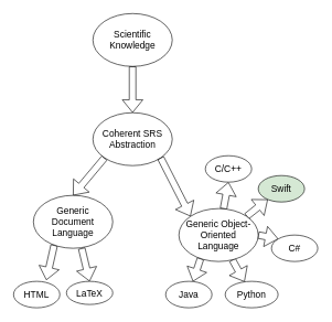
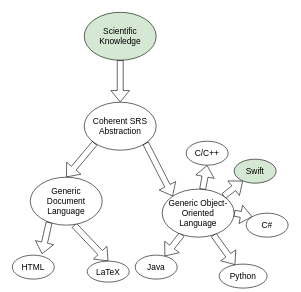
  <mxCell id="0" />
  <mxCell id="1" parent="0" />
- <mxCell id="2" value="Scientific&lt;br style=&quot;font-size: 14px;&quot;&gt;Knowledge" style="ellipse;whiteSpace=wrap;html=1;fontSize=14;" parent="1" vertex="1"><mxGeometry x="140" y="20" width="120" height="80" as="geometry" /></mxCell>
+ <mxCell id="2" value="Scientific&lt;br style=&quot;font-size: 14px;&quot;&gt;Knowledge" style="ellipse;whiteSpace=wrap;html=1;fontSize=14;fillColor=#d5e8d4;" parent="1" vertex="1"><mxGeometry x="140" y="20" width="120" height="80" as="geometry" /></mxCell>
  <mxCell id="3" value="" style="shape=flexArrow;endArrow=classic;html=1;rounded=0;exitX=0.5;exitY=1;exitDx=0;exitDy=0;fontSize=14;" parent="1" source="2" edge="1"><mxGeometry width="50" height="50" relative="1" as="geometry"><mxPoint x="196" y="120" as="sourcePoint" /><mxPoint x="200" y="170" as="targetPoint" /></mxGeometry></mxCell>
  <mxCell id="4" value="Coherent SRS Abstraction" style="ellipse;whiteSpace=wrap;html=1;fontSize=14;" parent="1" vertex="1"><mxGeometry x="140" y="170" width="120" height="80" as="geometry" /></mxCell>
  <mxCell id="5" style="rounded=0;orthogonalLoop=1;jettySize=auto;html=1;entryX=0.5;entryY=0;entryDx=0;entryDy=0;shape=flexArrow;fontSize=14;" parent="1" target="16" edge="1"><mxGeometry relative="1" as="geometry"><mxPoint x="123" y="375" as="sourcePoint" /></mxGeometry></mxCell>
  <mxCell id="6" style="edgeStyle=none;shape=flexArrow;rounded=0;orthogonalLoop=1;jettySize=auto;html=1;exitX=0.262;exitY=0.94;exitDx=0;exitDy=0;entryX=0.707;entryY=-0.046;entryDx=0;entryDy=0;entryPerimeter=0;exitPerimeter=0;fontSize=14;" parent="1" source="7" target="17" edge="1"><mxGeometry relative="1" as="geometry" /></mxCell>
  <mxCell id="7" value="Generic&lt;br style=&quot;font-size: 14px;&quot;&gt;Document&lt;br style=&quot;font-size: 14px;&quot;&gt;Language" style="ellipse;whiteSpace=wrap;html=1;fontSize=14;" parent="1" vertex="1"><mxGeometry x="50" y="295" width="120" height="80" as="geometry" /></mxCell>
  <mxCell id="8" style="rounded=0;orthogonalLoop=1;jettySize=auto;html=1;shape=flexArrow;fontSize=14;" parent="1" source="13" target="19" edge="1"><mxGeometry relative="1" as="geometry" /></mxCell>
  <mxCell id="9" style="edgeStyle=none;shape=flexArrow;rounded=0;orthogonalLoop=1;jettySize=auto;html=1;exitX=0.273;exitY=0.943;exitDx=0;exitDy=0;exitPerimeter=0;fontSize=14;" parent="1" source="13" target="18" edge="1"><mxGeometry relative="1" as="geometry" /></mxCell>
  <mxCell id="10" style="edgeStyle=none;shape=flexArrow;rounded=0;orthogonalLoop=1;jettySize=auto;html=1;exitX=1;exitY=0.5;exitDx=0;exitDy=0;entryX=0;entryY=0;entryDx=0;entryDy=0;fontSize=14;" parent="1" source="13" target="20" edge="1"><mxGeometry relative="1" as="geometry" /></mxCell>
  <mxCell id="11" style="edgeStyle=none;shape=flexArrow;rounded=0;orthogonalLoop=1;jettySize=auto;html=1;exitX=1;exitY=0;exitDx=0;exitDy=0;fontSize=14;" parent="1" source="13" target="22" edge="1"><mxGeometry relative="1" as="geometry" /></mxCell>
  <mxCell id="12" style="edgeStyle=none;shape=flexArrow;rounded=0;orthogonalLoop=1;jettySize=auto;html=1;entryX=0.5;entryY=1;entryDx=0;entryDy=0;fontSize=14;" parent="1" source="13" target="21" edge="1"><mxGeometry relative="1" as="geometry" /></mxCell>
  <mxCell id="13" value="Generic Object-Oriented Language" style="ellipse;whiteSpace=wrap;html=1;fontSize=14;" parent="1" vertex="1"><mxGeometry x="270" y="315" width="120" height="80" as="geometry" /></mxCell>
  <mxCell id="14" value="" style="shape=flexArrow;endArrow=classic;html=1;rounded=0;entryX=0.5;entryY=0;entryDx=0;entryDy=0;exitX=0;exitY=1;exitDx=0;exitDy=0;fontSize=14;" parent="1" source="4" target="7" edge="1"><mxGeometry width="50" height="50" relative="1" as="geometry"><mxPoint x="176" y="470" as="sourcePoint" /><mxPoint x="226" y="420" as="targetPoint" /></mxGeometry></mxCell>
  <mxCell id="15" value="" style="shape=flexArrow;endArrow=classic;html=1;rounded=0;entryX=0;entryY=0;entryDx=0;entryDy=0;exitX=1;exitY=1;exitDx=0;exitDy=0;fontSize=14;" parent="1" source="4" target="13" edge="1"><mxGeometry width="50" height="50" relative="1" as="geometry"><mxPoint x="306" y="230" as="sourcePoint" /><mxPoint x="185.996" y="351.716" as="targetPoint" /></mxGeometry></mxCell>
- <mxCell id="16" value="LaTeX" style="ellipse;whiteSpace=wrap;html=1;fontSize=14;" parent="1" vertex="1"><mxGeometry x="100" y="425" width="70" height="35" as="geometry" /></mxCell>
+ <mxCell id="16" value="LaTeX" style="ellipse;whiteSpace=wrap;html=1;fontSize=14;" parent="1" vertex="1"><mxGeometry x="145" y="435" width="70" height="35" as="geometry" /></mxCell>
  <mxCell id="17" value="HTML" style="ellipse;whiteSpace=wrap;html=1;fontSize=14;" parent="1" vertex="1"><mxGeometry x="20" y="425" width="70" height="40" as="geometry" /></mxCell>
- <mxCell id="18" value="Java" style="ellipse;whiteSpace=wrap;html=1;fontSize=14;" parent="1" vertex="1"><mxGeometry x="250" y="425" width="70" height="40" as="geometry" /></mxCell>
- <mxCell id="19" value="Python" style="ellipse;whiteSpace=wrap;html=1;fontSize=14;" parent="1" vertex="1"><mxGeometry x="340" y="425" width="80" height="40" as="geometry" /></mxCell>
+ <mxCell id="18" value="Java" style="ellipse;whiteSpace=wrap;html=1;fontSize=14;" parent="1" vertex="1"><mxGeometry x="225" y="425" width="70" height="40" as="geometry" /></mxCell>
+ <mxCell id="19" value="Python" style="ellipse;whiteSpace=wrap;html=1;fontSize=14;" parent="1" vertex="1"><mxGeometry x="365" y="440" width="80" height="40" as="geometry" /></mxCell>
  <mxCell id="20" value="C#" style="ellipse;whiteSpace=wrap;html=1;fontSize=14;" parent="1" vertex="1"><mxGeometry x="410" y="355" width="70" height="40" as="geometry" /></mxCell>
  <mxCell id="21" value="C/C++" style="ellipse;whiteSpace=wrap;html=1;fontSize=14;" parent="1" vertex="1"><mxGeometry x="310" y="235" width="70" height="40" as="geometry" /></mxCell>
  <mxCell id="22" value="Swift" style="ellipse;whiteSpace=wrap;html=1;fontSize=14;fillColor=#d5e8d4;" parent="1" vertex="1"><mxGeometry x="390" y="265" width="70" height="40" as="geometry" /></mxCell>
